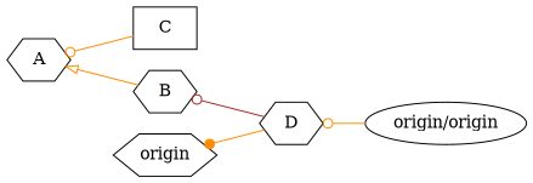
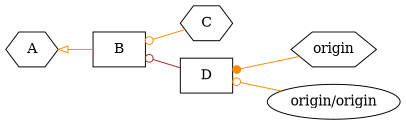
  digraph {
    rankdir=RL
    node [shape=hexagon style="fill=green!20"]
    edge [arrowhead=odot color=darkorange]
-   B
+   B [shape=box]
    A
-   C [shape=box style="fill=red!20"]
-   D
+   C [style="fill=red!20"]
+   D [shape=box]
    n5 [label=origin style="fill=yellow!20"]
    n6 [label="origin/origin" shape=ellipse style="fill=yellow!20"]
    B -> A [arrowhead=onormal]
-   C -> A
+   C -> B
    D -> B [color=brown]
-   D -> n5 [arrowhead=dot]
+   n5 -> D [arrowhead=dot]
    n6 -> D
  }
